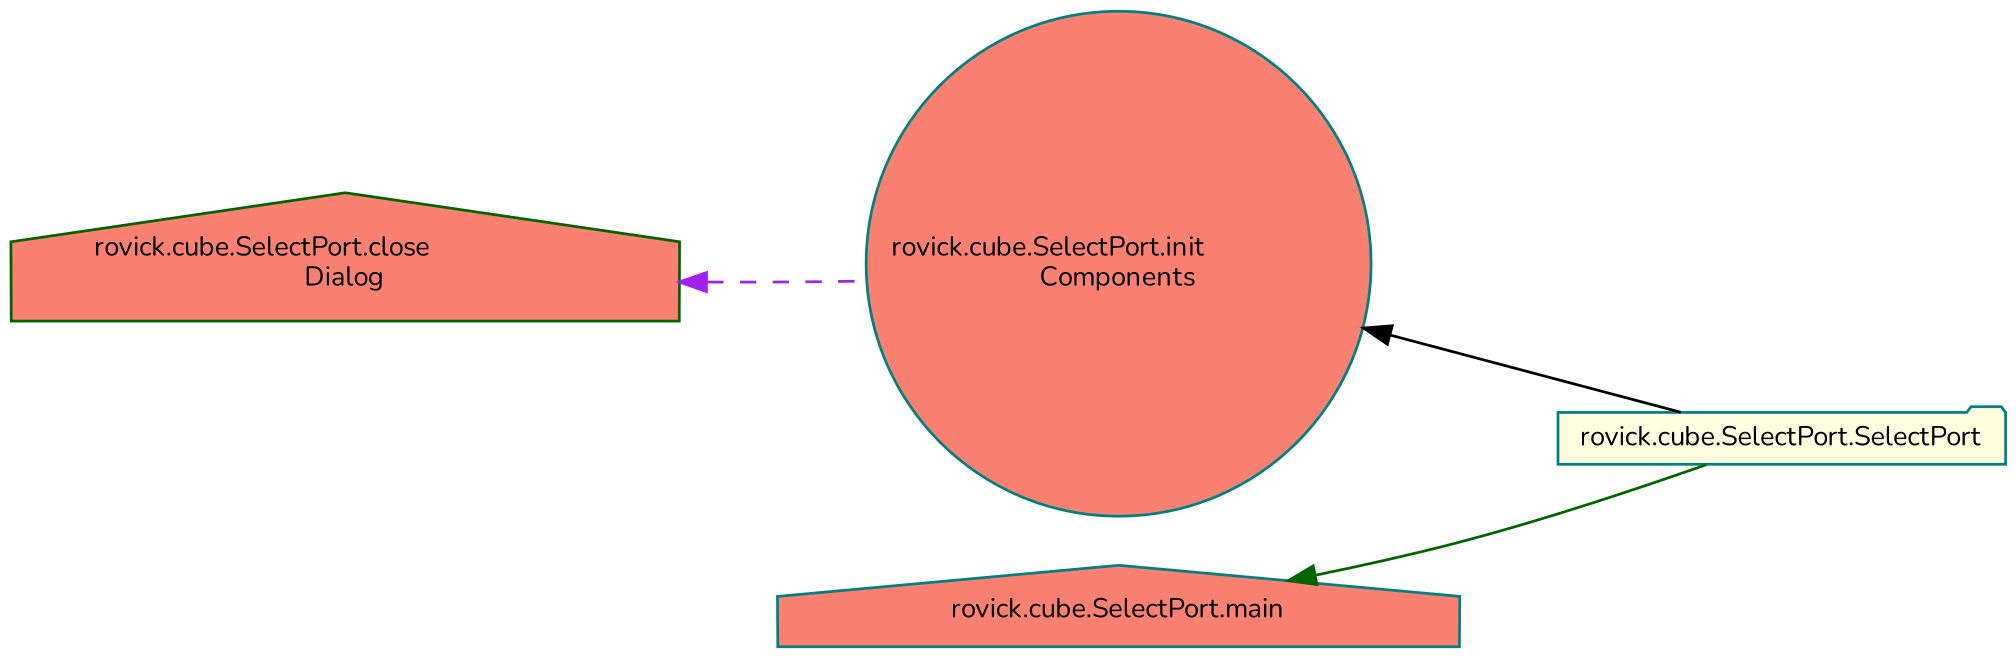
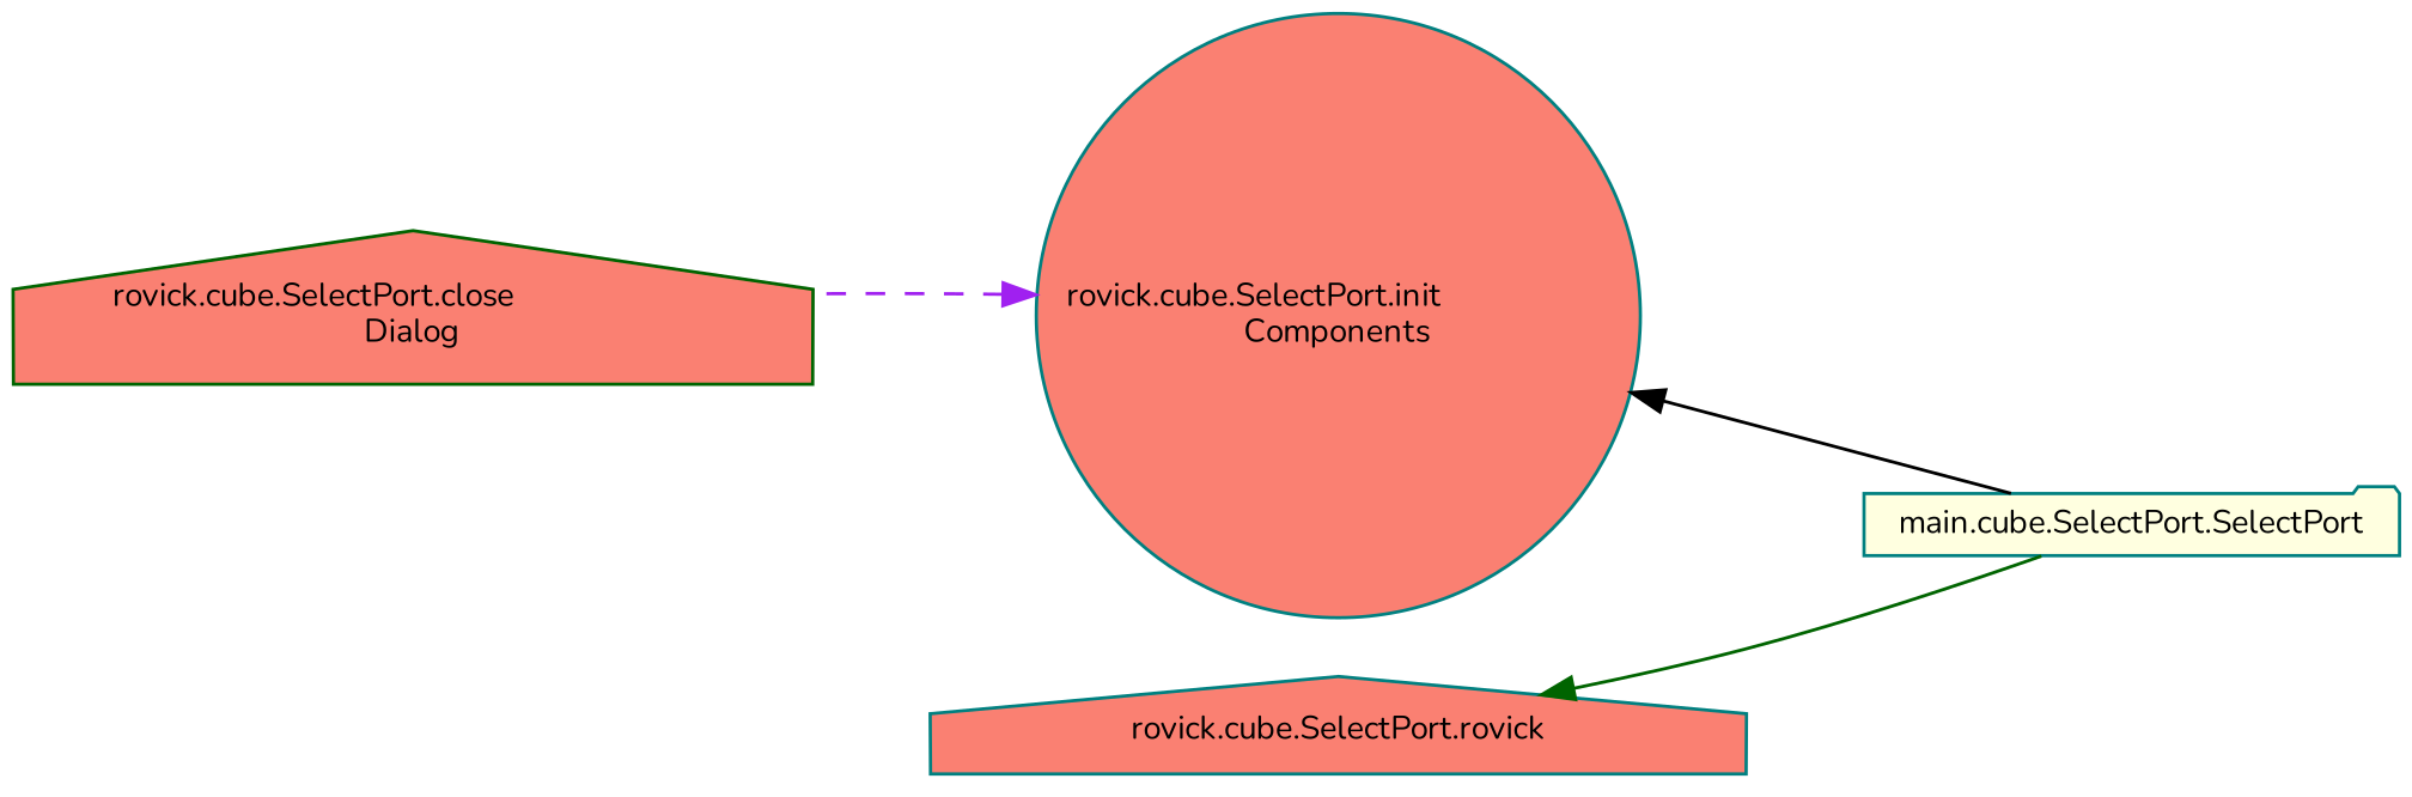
  digraph {
    fontname=Nunito
    rankdir=LR
    node [color=teal fillcolor=salmon fontname=Nunito fontsize=10 shape=house style=filled]
    edge [dir=back fontname=Nunito fontsize=10 labelfontname=Helvetica labelfontsize=10 style=solid]
    n1 [color=darkgreen fontcolor=black height=0.2 label="rovick.cube.SelectPort.close\lDialog" width=0.4]
    n2 [height=0.2 label="rovick.cube.SelectPort.init\lComponents" shape=circle width=0.4]
-   n3 [fillcolor=lightyellow height=0.2 label="rovick.cube.SelectPort.SelectPort" shape=folder width=0.4]
-   n4 [height=0.2 label="rovick.cube.SelectPort.main" width=0.4]
-   n1 -> n2 [color=purple style=dashed]
+   n3 [fillcolor=lightyellow height=0.2 label="main.cube.SelectPort.SelectPort" shape=folder width=0.4]
+   n4 [height=0.2 label="rovick.cube.SelectPort.rovick" width=0.4]
+   n2 -> n1 [color=purple style=dashed]
    n2 -> n3 [color=black]
    n4 -> n3 [color=darkgreen]
  }
